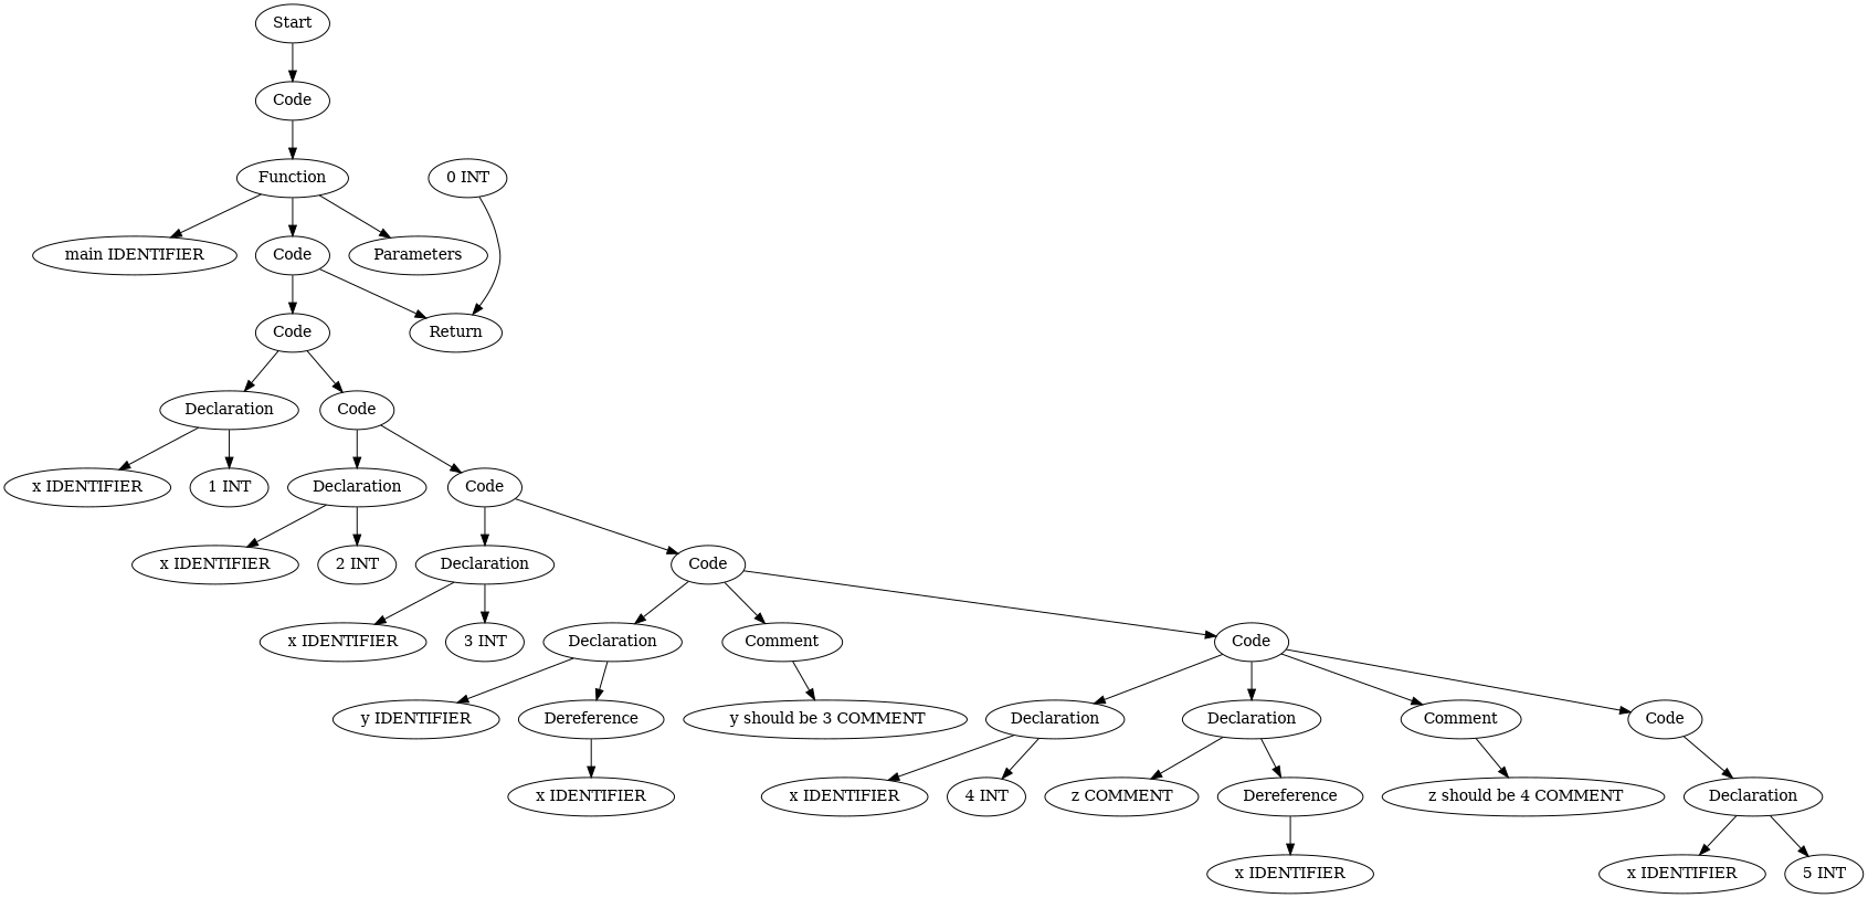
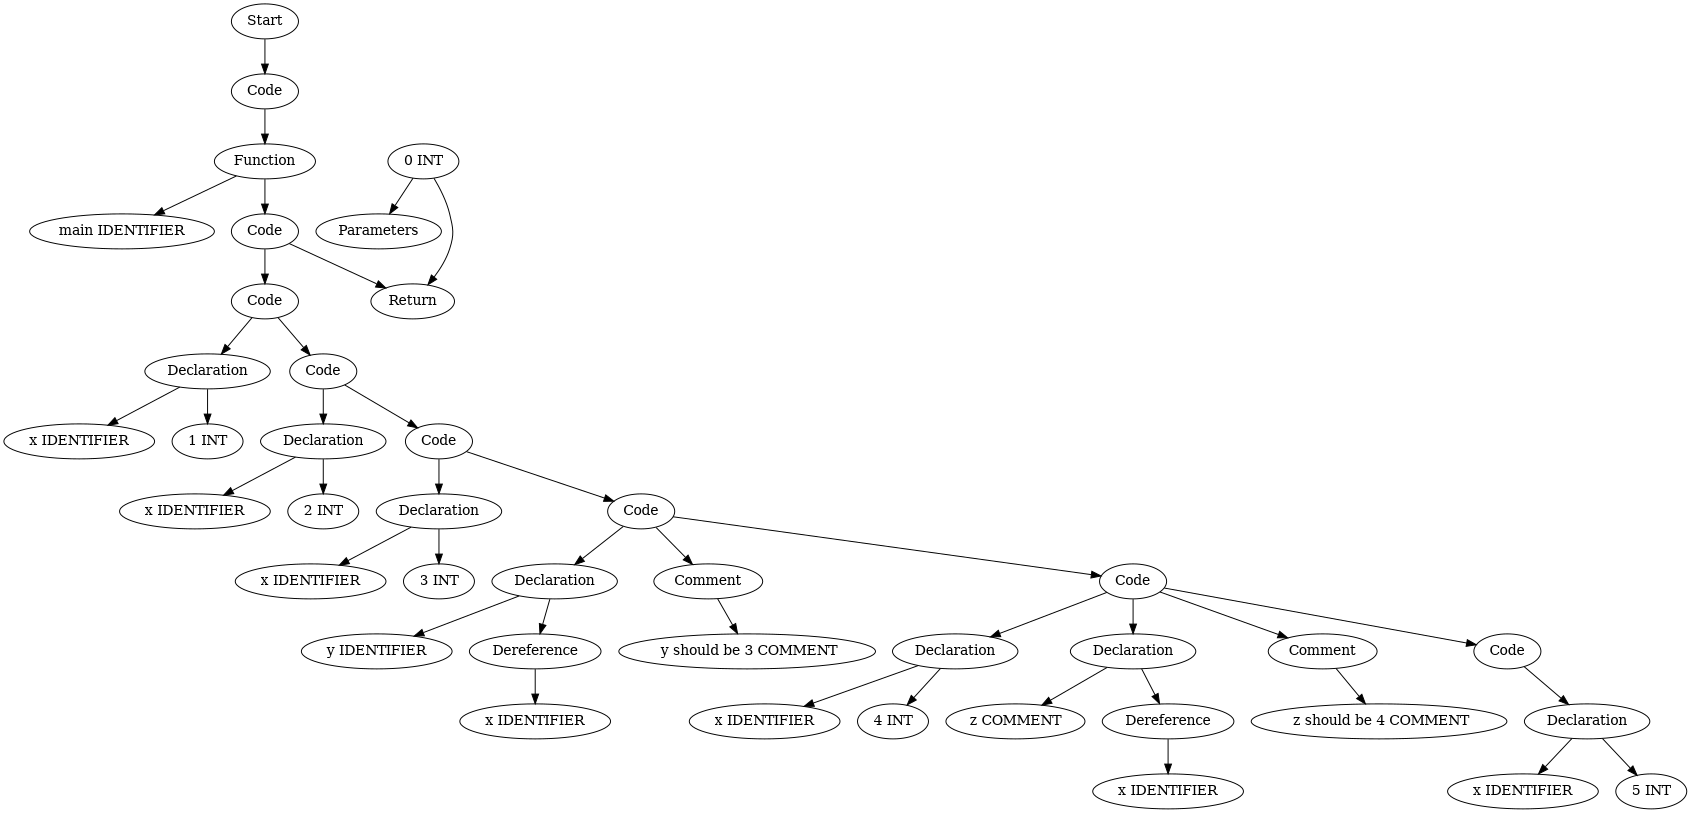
  digraph {
    n1 [label=Start]
    n2 [label=Code]
    n3 [label=Function]
    n4 [label="main IDENTIFIER"]
    n5 [label=Parameters]
    n6 [label=Code]
    n7 [label=Code]
    n8 [label=Return]
    n9 [label=Declaration]
    n10 [label=Code]
    n11 [label="x IDENTIFIER"]
    n12 [label="1 INT"]
    n13 [label=Declaration]
    n14 [label=Code]
    n15 [label="0 INT"]
    n16 [label="x IDENTIFIER"]
    n17 [label="2 INT"]
    n18 [label=Declaration]
    n19 [label=Code]
    n20 [label="x IDENTIFIER"]
    n21 [label="3 INT"]
    n22 [label=Declaration]
    n23 [label=Comment]
    n24 [label=Code]
    n25 [label="y IDENTIFIER"]
    n26 [label=Dereference]
    n27 [label=" y should be 3 COMMENT"]
    n28 [label=Declaration]
    n29 [label=Declaration]
    n30 [label=Comment]
    n31 [label=Code]
    n32 [label="x IDENTIFIER"]
    n33 [label="x IDENTIFIER"]
    n34 [label="4 INT"]
    n35 [label="z COMMENT"]
    n36 [label=Dereference]
    n37 [label=" z should be 4 COMMENT"]
    n38 [label=Declaration]
    n39 [label="x IDENTIFIER"]
    n40 [label="x IDENTIFIER"]
    n41 [label="5 INT"]
    n1 -> n2
    n2 -> n3
    n3 -> n4
-   n3 -> n5
+   n15 -> n5
    n3 -> n6
    n6 -> n7
    n6 -> n8
    n7 -> n9
    n7 -> n10
    n9 -> n11
    n9 -> n12
    n10 -> n13
    n10 -> n14
    n13 -> n16
    n13 -> n17
    n14 -> n18
    n14 -> n19
    n15 -> n8
    n18 -> n20
    n18 -> n21
    n19 -> n22
    n19 -> n23
    n19 -> n24
    n22 -> n25
    n22 -> n26
    n23 -> n27
    n24 -> n28
    n24 -> n29
    n24 -> n30
    n24 -> n31
    n26 -> n32
    n28 -> n33
    n28 -> n34
    n29 -> n35
    n29 -> n36
    n30 -> n37
    n31 -> n38
    n36 -> n39
    n38 -> n40
    n38 -> n41
  }
